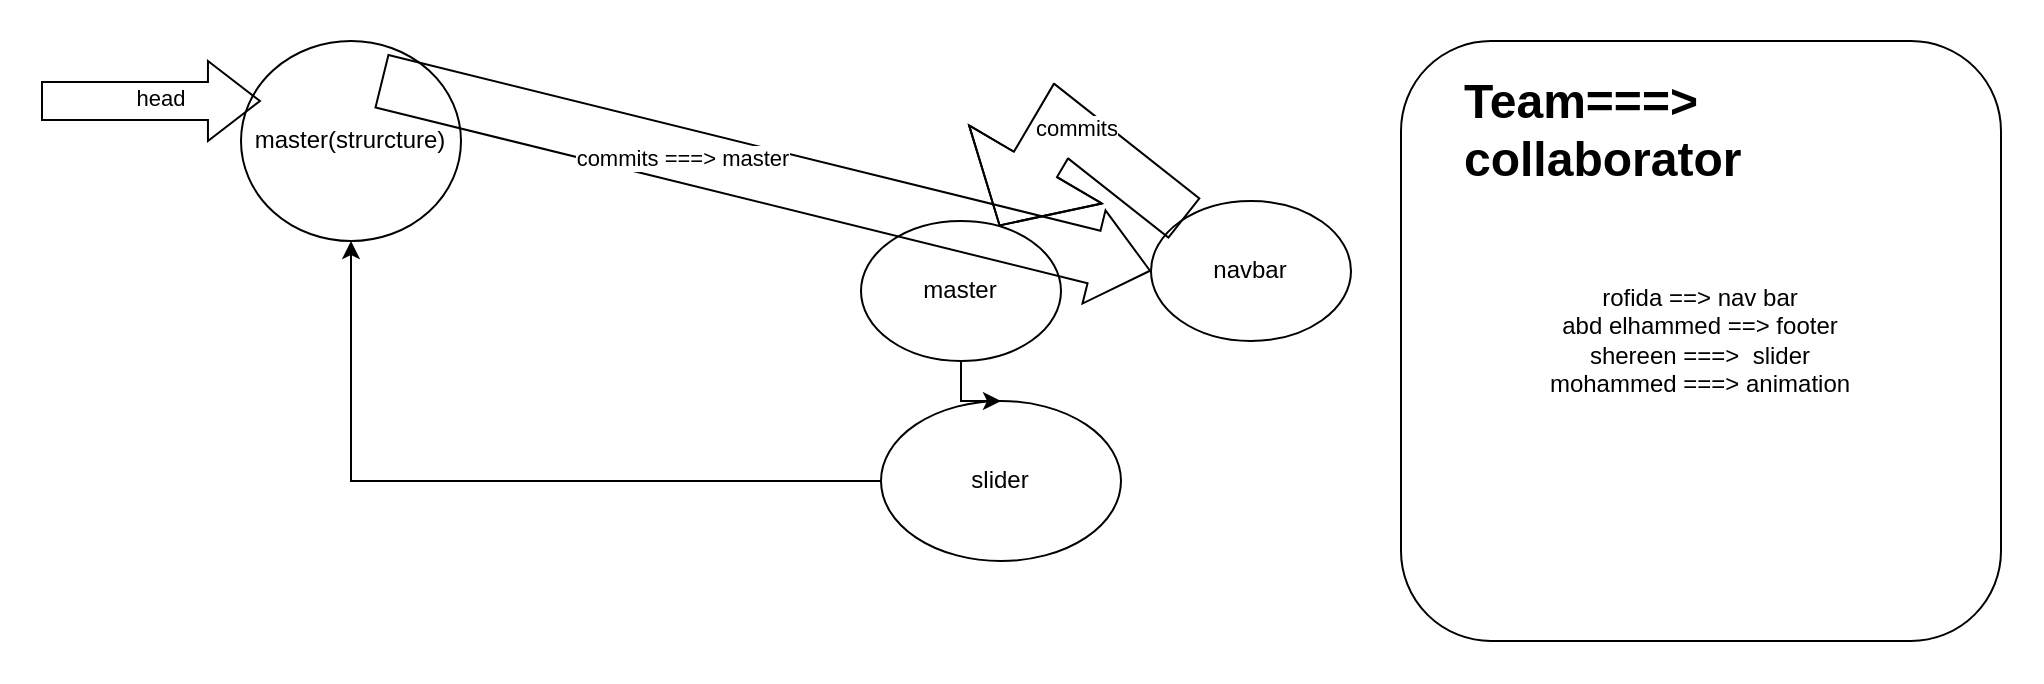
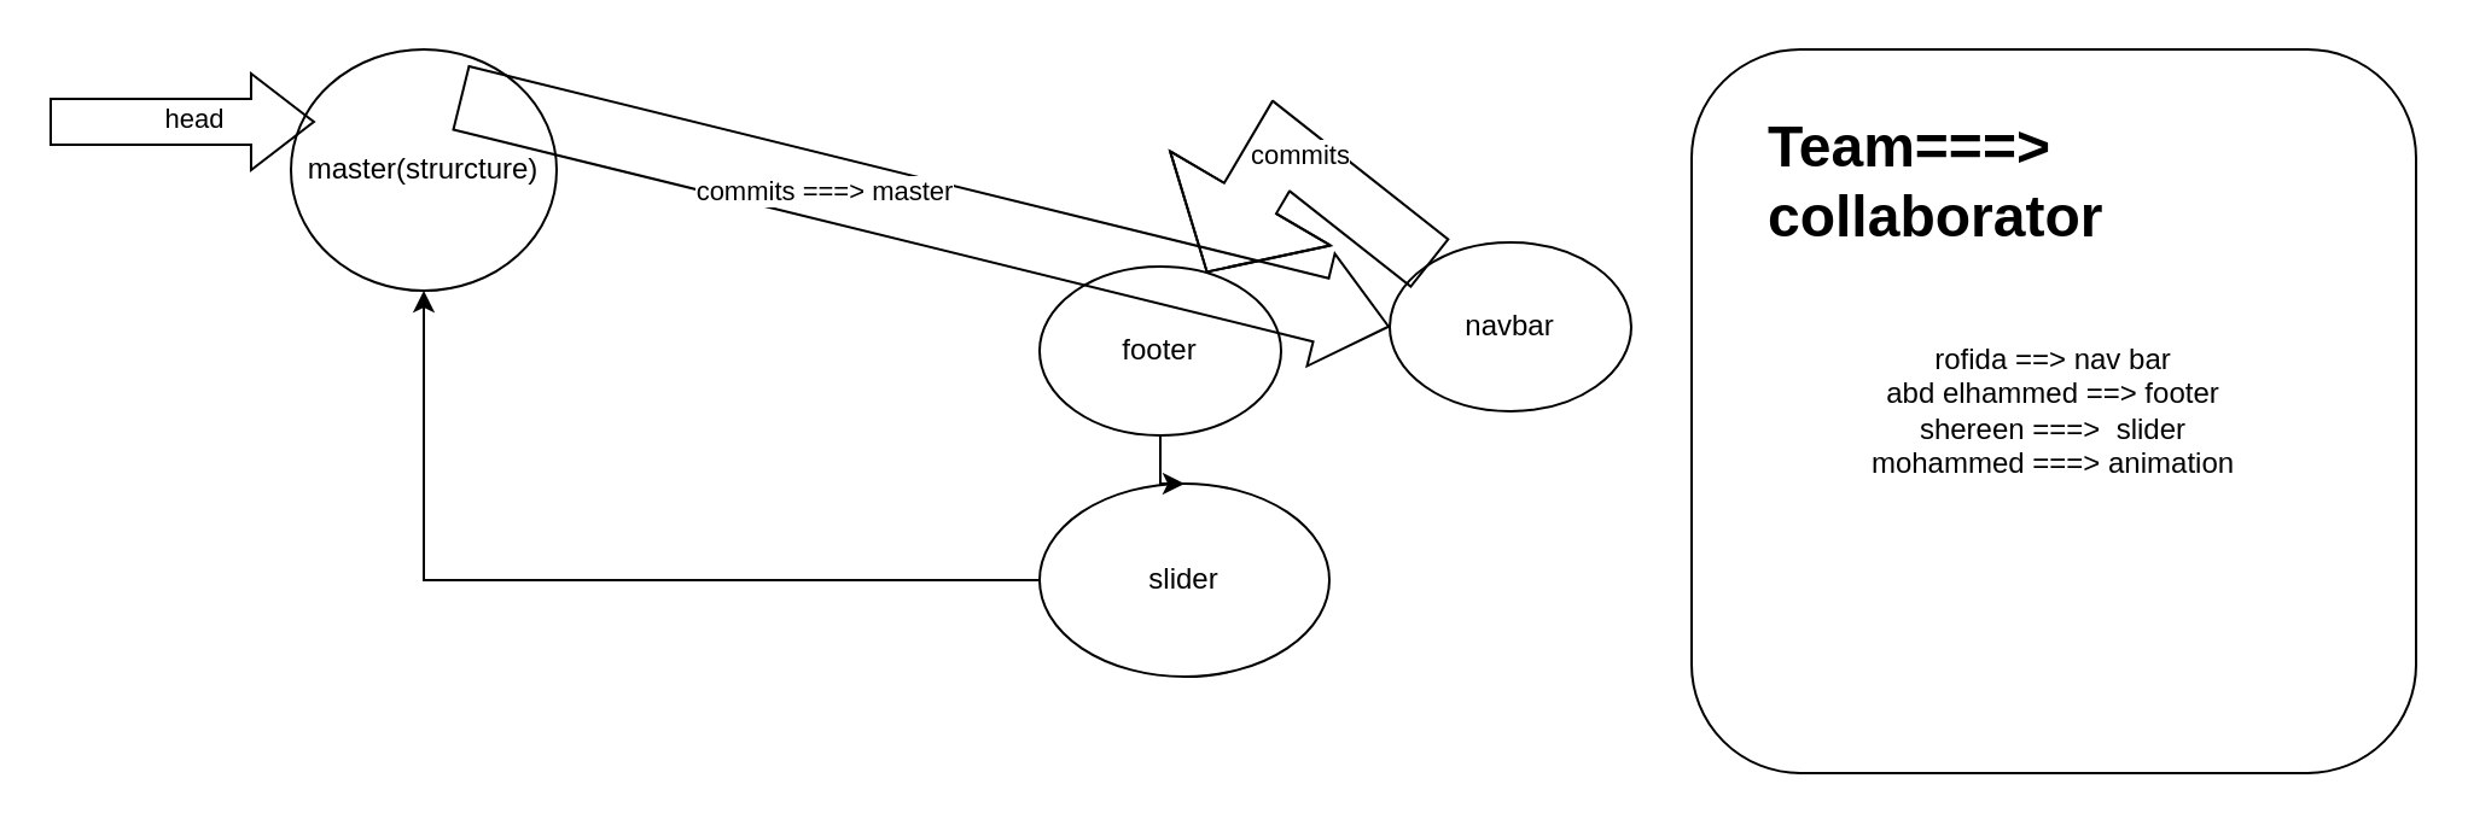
  <mxCell id="0" />
  <mxCell id="1" parent="0" />
  <mxCell id="2" value="master(strurcture)" style="ellipse;whiteSpace=wrap;html=1;" vertex="1" parent="1"><mxGeometry x="120" y="20" width="110" height="100" as="geometry" /></mxCell>
  <mxCell id="3" value="navbar" style="ellipse;whiteSpace=wrap;html=1;" vertex="1" parent="1"><mxGeometry x="575" y="100" width="100" height="70" as="geometry" /></mxCell>
- <mxCell id="4" value="master" style="ellipse;whiteSpace=wrap;html=1;" vertex="1" parent="1"><mxGeometry x="430" y="110" width="100" height="70" as="geometry" /></mxCell>
+ <mxCell id="4" value="footer" style="ellipse;whiteSpace=wrap;html=1;" vertex="1" parent="1"><mxGeometry x="430" y="110" width="100" height="70" as="geometry" /></mxCell>
  <mxCell id="5" style="edgeStyle=orthogonalEdgeStyle;rounded=0;orthogonalLoop=1;jettySize=auto;html=1;" edge="1" parent="1" source="6" target="2"><mxGeometry relative="1" as="geometry" /></mxCell>
- <mxCell id="6" value="slider" style="ellipse;whiteSpace=wrap;html=1;" vertex="1" parent="1"><mxGeometry x="440" y="200" width="120" height="80" as="geometry" /></mxCell>
+ <mxCell id="6" value="slider" style="ellipse;whiteSpace=wrap;html=1;" vertex="1" parent="1"><mxGeometry x="430" y="200" width="120" height="80" as="geometry" /></mxCell>
  <mxCell id="7" value="" style="shape=flexArrow;endArrow=classic;html=1;rounded=0;width=19;endSize=8.34;" edge="1" parent="1"><mxGeometry width="50" height="50" relative="1" as="geometry"><mxPoint x="20" y="50" as="sourcePoint" /><mxPoint x="130" y="50" as="targetPoint" /></mxGeometry></mxCell>
  <mxCell id="8" value="head" style="edgeLabel;html=1;align=center;verticalAlign=middle;resizable=0;points=[];" vertex="1" connectable="0" parent="7"><mxGeometry x="0.073" y="2" relative="1" as="geometry"><mxPoint as="offset" /></mxGeometry></mxCell>
  <mxCell id="9" value="rofida ==&amp;gt; nav bar&lt;br&gt;abd elhammed ==&amp;gt; footer&lt;br&gt;shereen ===&amp;gt;&amp;nbsp; slider&lt;br&gt;mohammed ===&amp;gt; animation" style="rounded=1;whiteSpace=wrap;html=1;" vertex="1" parent="1"><mxGeometry x="700" y="20" width="300" height="300" as="geometry" /></mxCell>
  <mxCell id="10" style="edgeStyle=orthogonalEdgeStyle;rounded=0;orthogonalLoop=1;jettySize=auto;html=1;" edge="1" parent="1" source="4" target="6"><mxGeometry relative="1" as="geometry" /></mxCell>
- <mxCell id="11" value="&lt;h1 style=&quot;margin-top: 0px;&quot;&gt;Team===&amp;gt; collaborator&lt;/h1&gt;&lt;p&gt;&lt;br&gt;&lt;/p&gt;" style="text;html=1;whiteSpace=wrap;overflow=hidden;rounded=0;" vertex="1" parent="1"><mxGeometry x="730" y="30" width="240" height="80" as="geometry" /></mxCell>
+ <mxCell id="11" value="&lt;h1 style=&quot;margin-top: 0px;&quot;&gt;Team===&amp;gt; collaborator&lt;/h1&gt;&lt;p&gt;&lt;br&gt;&lt;/p&gt;" style="text;html=1;whiteSpace=wrap;overflow=hidden;rounded=0;" vertex="1" parent="1"><mxGeometry x="730" y="40" width="240" height="80" as="geometry" /></mxCell>
  <mxCell id="12" value="" style="shape=flexArrow;endArrow=classic;html=1;rounded=0;width=27;endSize=9.28;entryX=0;entryY=0.5;entryDx=0;entryDy=0;" edge="1" parent="1" target="3"><mxGeometry width="50" height="50" relative="1" as="geometry"><mxPoint x="190" y="40" as="sourcePoint" /><mxPoint x="450" y="35" as="targetPoint" /><Array as="points" /></mxGeometry></mxCell>
  <mxCell id="13" value="commits ===&amp;gt; master" style="edgeLabel;html=1;align=center;verticalAlign=middle;resizable=0;points=[];" vertex="1" connectable="0" parent="12"><mxGeometry x="-0.216" y="-1" relative="1" as="geometry"><mxPoint as="offset" /></mxGeometry></mxCell>
  <mxCell id="14" value="" style="shape=flexArrow;endArrow=classic;html=1;rounded=0;endWidth=51;endSize=11.46;width=25;" edge="1" parent="1" source="3" target="4"><mxGeometry width="50" height="50" relative="1" as="geometry"><mxPoint x="540" y="80" as="sourcePoint" /><mxPoint x="660" y="30" as="targetPoint" /><Array as="points"><mxPoint x="530" y="60" /></Array></mxGeometry></mxCell>
  <mxCell id="15" value="commits" style="edgeLabel;html=1;align=center;verticalAlign=middle;resizable=0;points=[];" vertex="1" connectable="0" parent="14"><mxGeometry x="0.019" y="-2" relative="1" as="geometry"><mxPoint as="offset" /></mxGeometry></mxCell>
